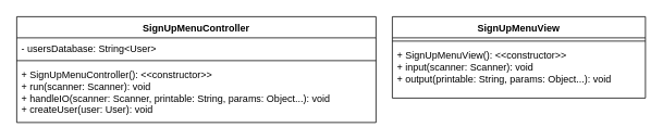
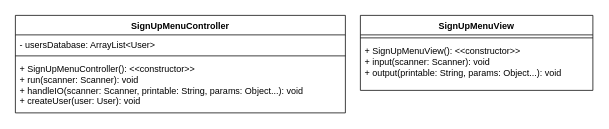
  <mxCell id="0" />
  <mxCell id="1" parent="0" />
  <mxCell id="2" value="SignUpMenuController" style="swimlane;fontStyle=1;align=center;verticalAlign=top;childLayout=stackLayout;horizontal=1;startSize=26;horizontalStack=0;resizeParent=1;resizeParentMax=0;resizeLast=0;collapsible=1;marginBottom=0;whiteSpace=wrap;html=1;" vertex="1" parent="1"><mxGeometry x="20" y="20" width="440" height="130" as="geometry" /></mxCell>
- <mxCell id="3" value="- usersDatabase: String&amp;lt;User&amp;gt;" style="text;strokeColor=none;fillColor=none;align=left;verticalAlign=top;spacingLeft=4;spacingRight=4;overflow=hidden;rotatable=0;points=[[0,0.5],[1,0.5]];portConstraint=eastwest;whiteSpace=wrap;html=1;" vertex="1" parent="2"><mxGeometry y="26" width="440" height="24" as="geometry" /></mxCell>
+ <mxCell id="3" value="- usersDatabase: ArrayList&amp;lt;User&amp;gt;" style="text;strokeColor=none;fillColor=none;align=left;verticalAlign=top;spacingLeft=4;spacingRight=4;overflow=hidden;rotatable=0;points=[[0,0.5],[1,0.5]];portConstraint=eastwest;whiteSpace=wrap;html=1;" vertex="1" parent="2"><mxGeometry y="26" width="440" height="24" as="geometry" /></mxCell>
  <mxCell id="4" value="" style="line;strokeWidth=1;fillColor=none;align=left;verticalAlign=middle;spacingTop=-1;spacingLeft=3;spacingRight=3;rotatable=0;labelPosition=right;points=[];portConstraint=eastwest;strokeColor=inherit;" vertex="1" parent="2"><mxGeometry y="50" width="440" height="8" as="geometry" /></mxCell>
  <mxCell id="5" value="+ SignUpMenuController(): &amp;lt;&amp;lt;constructor&amp;gt;&amp;gt;&lt;br&gt;+ run(scanner: Scanner): void&lt;br&gt;+ handleIO(scanner: Scanner,&amp;nbsp;printable: String, params: Object...): void&lt;br&gt;+ createUser(user: User): void" style="text;strokeColor=none;fillColor=none;align=left;verticalAlign=top;spacingLeft=4;spacingRight=4;overflow=hidden;rotatable=0;points=[[0,0.5],[1,0.5]];portConstraint=eastwest;whiteSpace=wrap;html=1;" vertex="1" parent="2"><mxGeometry y="58" width="440" height="72" as="geometry" /></mxCell>
  <mxCell id="6" value="SignUpMenuView" style="swimlane;fontStyle=1;align=center;verticalAlign=top;childLayout=stackLayout;horizontal=1;startSize=26;horizontalStack=0;resizeParent=1;resizeParentMax=0;resizeLast=0;collapsible=1;marginBottom=0;whiteSpace=wrap;html=1;" vertex="1" parent="1"><mxGeometry x="480" y="20" width="310" height="100" as="geometry" /></mxCell>
  <mxCell id="7" value="" style="line;strokeWidth=1;fillColor=none;align=left;verticalAlign=middle;spacingTop=-1;spacingLeft=3;spacingRight=3;rotatable=0;labelPosition=right;points=[];portConstraint=eastwest;strokeColor=inherit;" vertex="1" parent="6"><mxGeometry y="26" width="310" height="8" as="geometry" /></mxCell>
  <mxCell id="8" value="+ SignUpMenuView(): &amp;lt;&amp;lt;constructor&amp;gt;&amp;gt;&lt;br&gt;+ input(scanner: Scanner): void&lt;br&gt;+ output(printable: String, params: Object...): void" style="text;strokeColor=none;fillColor=none;align=left;verticalAlign=top;spacingLeft=4;spacingRight=4;overflow=hidden;rotatable=0;points=[[0,0.5],[1,0.5]];portConstraint=eastwest;whiteSpace=wrap;html=1;" vertex="1" parent="6"><mxGeometry y="34" width="310" height="66" as="geometry" /></mxCell>
